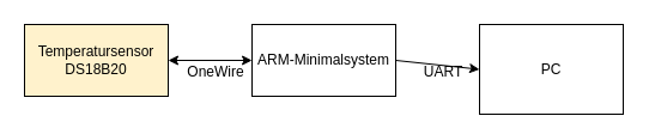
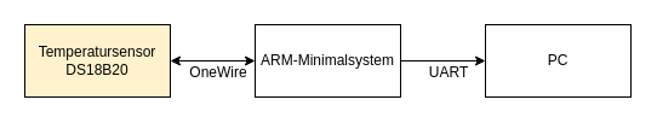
  <mxCell id="0" />
  <mxCell id="1" parent="0" />
  <mxCell id="2" value="Temperatursensor&lt;br&gt;DS18B20" style="rounded=0;whiteSpace=wrap;html=1;fillColor=#fff2cc;" vertex="1" parent="1"><mxGeometry x="20" y="20" width="120" height="60" as="geometry" /></mxCell>
  <mxCell id="3" value="ARM-Minimalsystem" style="rounded=0;whiteSpace=wrap;html=1;" vertex="1" parent="1"><mxGeometry x="210" y="20" width="120" height="60" as="geometry" /></mxCell>
- <mxCell id="4" value="PC" style="rounded=0;whiteSpace=wrap;html=1;" vertex="1" parent="1"><mxGeometry x="400" y="20" width="120" height="75" as="geometry" /></mxCell>
+ <mxCell id="4" value="PC" style="rounded=0;whiteSpace=wrap;html=1;" vertex="1" parent="1"><mxGeometry x="400" y="20" width="120" height="60" as="geometry" /></mxCell>
  <mxCell id="5" value="" style="endArrow=classic;startArrow=classic;html=1;exitX=1;exitY=0.5;exitDx=0;exitDy=0;entryX=0;entryY=0.5;entryDx=0;entryDy=0;" edge="1" parent="1" source="2" target="3"><mxGeometry width="50" height="50" relative="1" as="geometry"><mxPoint x="290" y="180" as="sourcePoint" /><mxPoint x="340" y="130" as="targetPoint" /></mxGeometry></mxCell>
  <mxCell id="6" value="" style="endArrow=classic;html=1;exitX=1;exitY=0.5;exitDx=0;exitDy=0;entryX=0;entryY=0.5;entryDx=0;entryDy=0;" edge="1" parent="1" source="3" target="4"><mxGeometry width="50" height="50" relative="1" as="geometry"><mxPoint x="290" y="180" as="sourcePoint" /><mxPoint x="340" y="130" as="targetPoint" /></mxGeometry></mxCell>
  <mxCell id="7" value="OneWire" style="text;html=1;strokeColor=none;fillColor=none;align=center;verticalAlign=middle;whiteSpace=wrap;rounded=0;" vertex="1" parent="1"><mxGeometry x="160" y="50" width="40" height="20" as="geometry" /></mxCell>
  <mxCell id="8" value="UART" style="text;html=1;strokeColor=none;fillColor=none;align=center;verticalAlign=middle;whiteSpace=wrap;rounded=0;" vertex="1" parent="1"><mxGeometry x="350" y="50" width="40" height="20" as="geometry" /></mxCell>
